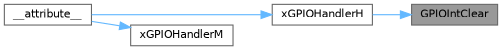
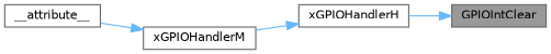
  digraph {
    fontname="DejaVu Sans"
    rankdir=RL
    node [color=grey40 fillcolor=white fontname="DejaVu Sans" fontsize=10 shape=box style=filled]
    edge [color=steelblue1 dir=back fontname="DejaVu Sans" fontsize=10 labelfontname=Helvetica labelfontsize=10 style=solid]
    n1 [color=gray40 fillcolor=grey60 fontcolor=black height=0.2 label=GPIOIntClear width=0.4]
    n2 [height=0.2 label=xGPIOHandlerH width=0.4]
    n3 [height=0.2 label=__attribute__ width=0.4]
    n4 [height=0.2 label=xGPIOHandlerM width=0.4]
    n1 -> n2
-   n2 -> n3
+   n2 -> n4
    n4 -> n3
  }
